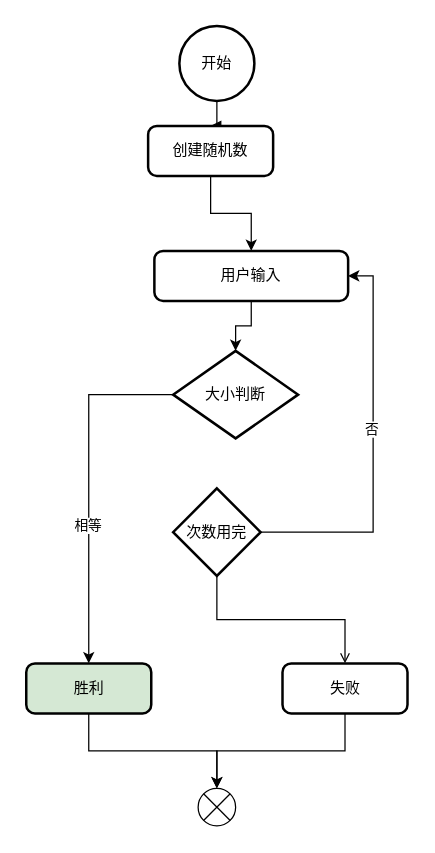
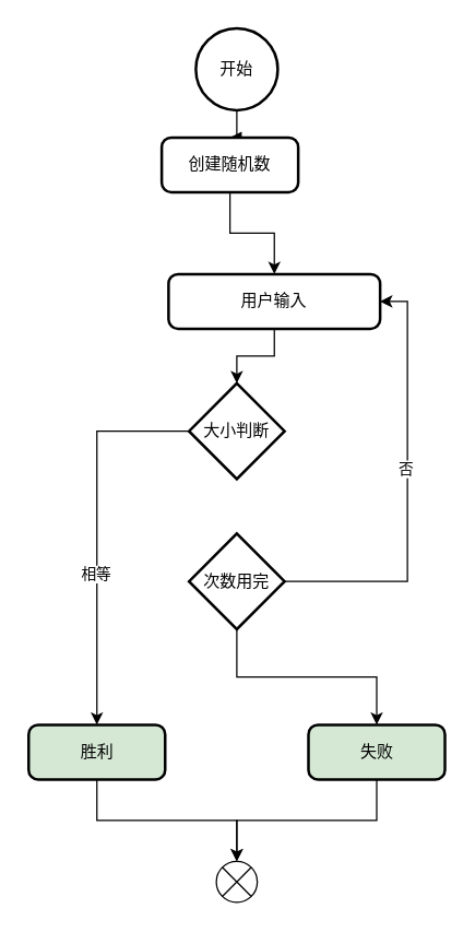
  <mxCell id="0" />
  <mxCell id="1" parent="0" />
  <mxCell id="2" value="" style="edgeStyle=orthogonalEdgeStyle;rounded=0;orthogonalLoop=1;jettySize=auto;html=1;endArrow=block;endFill=1;strokeWidth=1;" edge="1" parent="1" source="3" target="5"><mxGeometry relative="1" as="geometry" /></mxCell>
  <mxCell id="3" value="开始" style="strokeWidth=2;html=1;shape=mxgraph.flowchart.start_2;whiteSpace=wrap;" vertex="1" parent="1"><mxGeometry x="143" y="20" width="60" height="60" as="geometry" /></mxCell>
  <mxCell id="4" style="edgeStyle=orthogonalEdgeStyle;rounded=0;orthogonalLoop=1;jettySize=auto;html=1;exitX=0.5;exitY=1;exitDx=0;exitDy=0;entryX=0.5;entryY=0;entryDx=0;entryDy=0;" edge="1" parent="1" source="5" target="7"><mxGeometry relative="1" as="geometry" /></mxCell>
  <mxCell id="5" value="创建随机数" style="rounded=1;whiteSpace=wrap;html=1;absoluteArcSize=1;arcSize=14;strokeWidth=2;" vertex="1" parent="1"><mxGeometry x="118" y="100" width="100" height="40" as="geometry" /></mxCell>
  <mxCell id="6" style="edgeStyle=orthogonalEdgeStyle;rounded=0;orthogonalLoop=1;jettySize=auto;html=1;exitX=0.5;exitY=1;exitDx=0;exitDy=0;" edge="1" parent="1" source="7" target="10"><mxGeometry relative="1" as="geometry" /></mxCell>
  <mxCell id="7" value="用户输入" style="rounded=1;whiteSpace=wrap;html=1;absoluteArcSize=1;arcSize=14;strokeWidth=2;" vertex="1" parent="1"><mxGeometry x="123" y="200" width="155" height="40" as="geometry" /></mxCell>
  <mxCell id="8" style="edgeStyle=orthogonalEdgeStyle;rounded=0;orthogonalLoop=1;jettySize=auto;html=1;exitX=0;exitY=0.5;exitDx=0;exitDy=0;exitPerimeter=0;" edge="1" parent="1" source="10" target="16"><mxGeometry relative="1" as="geometry" /></mxCell>
  <mxCell id="9" value="相等" style="edgeLabel;html=1;align=center;verticalAlign=middle;resizable=0;points=[];" vertex="1" connectable="0" parent="8"><mxGeometry x="0.22" y="-1" relative="1" as="geometry"><mxPoint as="offset" /></mxGeometry></mxCell>
- <mxCell id="10" value="大小判断" style="strokeWidth=2;html=1;shape=mxgraph.flowchart.decision;whiteSpace=wrap;" vertex="1" parent="1"><mxGeometry x="138" y="280" width="100" height="70" as="geometry" /></mxCell>
+ <mxCell id="10" value="大小判断" style="strokeWidth=2;html=1;shape=mxgraph.flowchart.decision;whiteSpace=wrap;" vertex="1" parent="1"><mxGeometry x="138" y="280" width="70" height="70" as="geometry" /></mxCell>
  <mxCell id="11" style="edgeStyle=orthogonalEdgeStyle;rounded=0;orthogonalLoop=1;jettySize=auto;html=1;exitX=1;exitY=0.5;exitDx=0;exitDy=0;exitPerimeter=0;entryX=1;entryY=0.5;entryDx=0;entryDy=0;" edge="1" parent="1" source="14" target="7"><mxGeometry relative="1" as="geometry"><Array as="points"><mxPoint x="298" y="425" /><mxPoint x="298" y="220" /></Array></mxGeometry></mxCell>
  <mxCell id="12" value="否" style="edgeLabel;html=1;align=center;verticalAlign=middle;resizable=0;points=[];" vertex="1" connectable="0" parent="11"><mxGeometry x="0.096" y="2" relative="1" as="geometry"><mxPoint as="offset" /></mxGeometry></mxCell>
- <mxCell id="13" style="edgeStyle=orthogonalEdgeStyle;rounded=0;orthogonalLoop=1;jettySize=auto;html=1;exitX=0.5;exitY=1;exitDx=0;exitDy=0;exitPerimeter=0;endArrow=open;" edge="1" parent="1" source="14" target="18"><mxGeometry relative="1" as="geometry" /></mxCell>
+ <mxCell id="13" style="edgeStyle=orthogonalEdgeStyle;rounded=0;orthogonalLoop=1;jettySize=auto;html=1;exitX=0.5;exitY=1;exitDx=0;exitDy=0;exitPerimeter=0;" edge="1" parent="1" source="14" target="18"><mxGeometry relative="1" as="geometry" /></mxCell>
  <mxCell id="14" value="次数用完" style="strokeWidth=2;html=1;shape=mxgraph.flowchart.decision;whiteSpace=wrap;" vertex="1" parent="1"><mxGeometry x="138" y="390" width="70" height="70" as="geometry" /></mxCell>
  <mxCell id="15" style="edgeStyle=orthogonalEdgeStyle;rounded=0;orthogonalLoop=1;jettySize=auto;html=1;exitX=0.5;exitY=1;exitDx=0;exitDy=0;entryX=0.5;entryY=0;entryDx=0;entryDy=0;" edge="1" parent="1" source="16" target="19"><mxGeometry relative="1" as="geometry" /></mxCell>
  <mxCell id="16" value="胜利" style="rounded=1;whiteSpace=wrap;html=1;absoluteArcSize=1;arcSize=14;strokeWidth=2;fillColor=#d5e8d4;" vertex="1" parent="1"><mxGeometry x="20.5" y="530" width="100" height="40" as="geometry" /></mxCell>
  <mxCell id="17" style="edgeStyle=orthogonalEdgeStyle;rounded=0;orthogonalLoop=1;jettySize=auto;html=1;exitX=0.5;exitY=1;exitDx=0;exitDy=0;entryX=0.5;entryY=0;entryDx=0;entryDy=0;" edge="1" parent="1" source="18" target="19"><mxGeometry relative="1" as="geometry" /></mxCell>
- <mxCell id="18" value="失败" style="rounded=1;whiteSpace=wrap;html=1;absoluteArcSize=1;arcSize=14;strokeWidth=2;" vertex="1" parent="1"><mxGeometry x="225.5" y="530" width="100" height="40" as="geometry" /></mxCell>
+ <mxCell id="18" value="失败" style="rounded=1;whiteSpace=wrap;html=1;absoluteArcSize=1;arcSize=14;strokeWidth=2;fillColor=#d5e8d4;" vertex="1" parent="1"><mxGeometry x="225.5" y="530" width="100" height="40" as="geometry" /></mxCell>
  <mxCell id="19" value="" style="shape=sumEllipse;perimeter=ellipsePerimeter;html=1;backgroundOutline=1;" vertex="1" parent="1"><mxGeometry x="158" y="630" width="30" height="30" as="geometry" /></mxCell>
